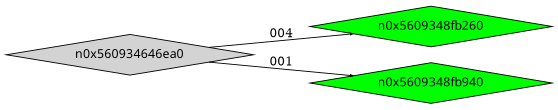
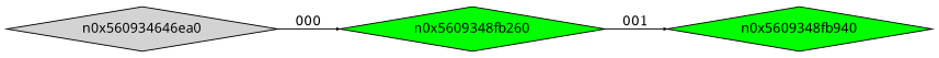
  digraph {
    rankdir=LR
    node [fontname=Terminus shape=diamond style=filled fillcolor=green]
    edge [arrowsize=.3]
    n0x560934646ea0 [height=.1 width=.1 fillcolor=""]
    n0x5609348fb260 [height=.1 width=.1]
    n3 [height=.1 label=n0x5609348fb940 width=.1]
-   n0x560934646ea0 -> n0x5609348fb260 [label=004]
-   n0x560934646ea0 -> n3 [label=001]
+   n0x560934646ea0 -> n0x5609348fb260 [label=000]
+   n0x5609348fb260 -> n3 [label=001]
  }
